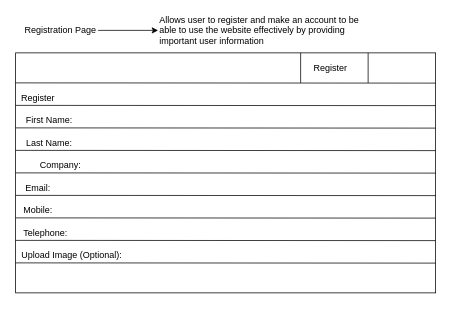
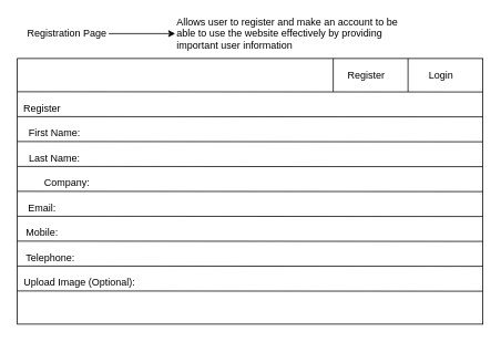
  <mxCell id="0" />
  <mxCell id="1" parent="0" />
  <mxCell id="2" value="" style="rounded=0;whiteSpace=wrap;html=1;" vertex="1" parent="1"><mxGeometry x="20" y="70" width="560" height="320" as="geometry" /></mxCell>
  <mxCell id="3" value="" style="endArrow=none;html=1;entryX=1;entryY=0.126;entryDx=0;entryDy=0;entryPerimeter=0;" edge="1" parent="1"><mxGeometry width="50" height="50" relative="1" as="geometry"><mxPoint x="20" y="110" as="sourcePoint" /><mxPoint x="580" y="110.32" as="targetPoint" /></mxGeometry></mxCell>
  <mxCell id="4" value="" style="endArrow=none;html=1;entryX=1;entryY=0.126;entryDx=0;entryDy=0;entryPerimeter=0;" edge="1" parent="1"><mxGeometry width="50" height="50" relative="1" as="geometry"><mxPoint x="20" y="140" as="sourcePoint" /><mxPoint x="580" y="140.32" as="targetPoint" /></mxGeometry></mxCell>
  <mxCell id="5" value="" style="endArrow=none;html=1;entryX=1;entryY=0.126;entryDx=0;entryDy=0;entryPerimeter=0;" edge="1" parent="1"><mxGeometry width="50" height="50" relative="1" as="geometry"><mxPoint x="20" y="170" as="sourcePoint" /><mxPoint x="580" y="170.32" as="targetPoint" /></mxGeometry></mxCell>
  <mxCell id="6" value="" style="endArrow=none;html=1;entryX=1;entryY=0.126;entryDx=0;entryDy=0;entryPerimeter=0;" edge="1" parent="1"><mxGeometry width="50" height="50" relative="1" as="geometry"><mxPoint x="20" y="200" as="sourcePoint" /><mxPoint x="580" y="200.32" as="targetPoint" /></mxGeometry></mxCell>
  <mxCell id="7" value="" style="endArrow=none;html=1;entryX=1;entryY=0.126;entryDx=0;entryDy=0;entryPerimeter=0;" edge="1" parent="1"><mxGeometry width="50" height="50" relative="1" as="geometry"><mxPoint x="20" y="230" as="sourcePoint" /><mxPoint x="580" y="230.32" as="targetPoint" /></mxGeometry></mxCell>
  <mxCell id="8" value="" style="endArrow=none;html=1;entryX=1;entryY=0.126;entryDx=0;entryDy=0;entryPerimeter=0;" edge="1" parent="1"><mxGeometry width="50" height="50" relative="1" as="geometry"><mxPoint x="20" y="260" as="sourcePoint" /><mxPoint x="580" y="260.32" as="targetPoint" /></mxGeometry></mxCell>
  <mxCell id="9" value="" style="endArrow=none;html=1;entryX=1;entryY=0.126;entryDx=0;entryDy=0;entryPerimeter=0;" edge="1" parent="1"><mxGeometry width="50" height="50" relative="1" as="geometry"><mxPoint x="20" y="290" as="sourcePoint" /><mxPoint x="580" y="290.32" as="targetPoint" /></mxGeometry></mxCell>
  <mxCell id="10" value="" style="endArrow=none;html=1;entryX=1;entryY=0.126;entryDx=0;entryDy=0;entryPerimeter=0;" edge="1" parent="1"><mxGeometry width="50" height="50" relative="1" as="geometry"><mxPoint x="20" y="320" as="sourcePoint" /><mxPoint x="580" y="320.32" as="targetPoint" /></mxGeometry></mxCell>
  <mxCell id="11" value="" style="endArrow=none;html=1;entryX=1;entryY=0.126;entryDx=0;entryDy=0;entryPerimeter=0;" edge="1" parent="1"><mxGeometry width="50" height="50" relative="1" as="geometry"><mxPoint x="20" y="350" as="sourcePoint" /><mxPoint x="580" y="350.32" as="targetPoint" /></mxGeometry></mxCell>
  <mxCell id="12" value="Register" style="text;html=1;strokeColor=none;fillColor=none;align=center;verticalAlign=middle;whiteSpace=wrap;rounded=0;" vertex="1" parent="1"><mxGeometry x="30" y="120" width="40" height="20" as="geometry" /></mxCell>
  <mxCell id="13" value="First Name:" style="text;html=1;strokeColor=none;fillColor=none;align=center;verticalAlign=middle;whiteSpace=wrap;rounded=0;" vertex="1" parent="1"><mxGeometry x="30" y="150" width="70" height="20" as="geometry" /></mxCell>
  <mxCell id="14" value="Last Name:" style="text;html=1;strokeColor=none;fillColor=none;align=center;verticalAlign=middle;whiteSpace=wrap;rounded=0;" vertex="1" parent="1"><mxGeometry x="30" y="180" width="70" height="20" as="geometry" /></mxCell>
  <mxCell id="15" value="Company:" style="text;html=1;strokeColor=none;fillColor=none;align=center;verticalAlign=middle;whiteSpace=wrap;rounded=0;" vertex="1" parent="1"><mxGeometry x="60" y="210" width="40" height="20" as="geometry" /></mxCell>
  <mxCell id="16" value="Email:" style="text;html=1;strokeColor=none;fillColor=none;align=center;verticalAlign=middle;whiteSpace=wrap;rounded=0;" vertex="1" parent="1"><mxGeometry x="30" y="240" width="40" height="20" as="geometry" /></mxCell>
  <mxCell id="17" value="Mobile:" style="text;html=1;strokeColor=none;fillColor=none;align=center;verticalAlign=middle;whiteSpace=wrap;rounded=0;" vertex="1" parent="1"><mxGeometry x="30" y="270" width="40" height="20" as="geometry" /></mxCell>
  <mxCell id="18" value="Telephone:" style="text;html=1;strokeColor=none;fillColor=none;align=center;verticalAlign=middle;whiteSpace=wrap;rounded=0;" vertex="1" parent="1"><mxGeometry x="40" y="300" width="40" height="20" as="geometry" /></mxCell>
  <mxCell id="19" value="Upload Image (Optional):" style="text;html=1;strokeColor=none;fillColor=none;align=center;verticalAlign=middle;whiteSpace=wrap;rounded=0;" vertex="1" parent="1"><mxGeometry x="20" y="330" width="150" height="20" as="geometry" /></mxCell>
  <mxCell id="20" value="" style="endArrow=none;html=1;" edge="1" parent="1"><mxGeometry width="50" height="50" relative="1" as="geometry"><mxPoint x="400" y="110" as="sourcePoint" /><mxPoint x="400" y="70" as="targetPoint" /></mxGeometry></mxCell>
  <mxCell id="21" style="edgeStyle=orthogonalEdgeStyle;rounded=0;orthogonalLoop=1;jettySize=auto;html=1;exitX=0.5;exitY=1;exitDx=0;exitDy=0;" edge="1" parent="1" source="16" target="16"><mxGeometry relative="1" as="geometry" /></mxCell>
  <mxCell id="22" style="edgeStyle=orthogonalEdgeStyle;rounded=0;orthogonalLoop=1;jettySize=auto;html=1;exitX=0.5;exitY=1;exitDx=0;exitDy=0;" edge="1" parent="1" source="13" target="13"><mxGeometry relative="1" as="geometry" /></mxCell>
  <mxCell id="23" value="" style="endArrow=none;html=1;" edge="1" parent="1"><mxGeometry width="50" height="50" relative="1" as="geometry"><mxPoint x="490" y="110" as="sourcePoint" /><mxPoint x="490" y="70" as="targetPoint" /></mxGeometry></mxCell>
  <mxCell id="24" value="Register" style="text;html=1;strokeColor=none;fillColor=none;align=center;verticalAlign=middle;whiteSpace=wrap;rounded=0;" vertex="1" parent="1"><mxGeometry x="420" y="80" width="40" height="20" as="geometry" /></mxCell>
+ <mxCell id="25" value="Login" style="text;html=1;strokeColor=none;fillColor=none;align=center;verticalAlign=middle;whiteSpace=wrap;rounded=0;" vertex="1" parent="1"><mxGeometry x="510" y="80" width="40" height="20" as="geometry" /></mxCell>
  <mxCell id="26" value="Registration Page" style="text;html=1;strokeColor=none;fillColor=none;align=center;verticalAlign=middle;whiteSpace=wrap;rounded=0;" vertex="1" parent="1"><mxGeometry x="20" y="30" width="120" height="20" as="geometry" /></mxCell>
  <mxCell id="27" value="Allows user to register and make an account to be able to use the website effectively by providing important user information&amp;nbsp;" style="text;html=1;strokeColor=none;fillColor=none;align=left;verticalAlign=middle;whiteSpace=wrap;rounded=0;" vertex="1" parent="1"><mxGeometry x="210" y="20" width="290" height="40" as="geometry" /></mxCell>
  <mxCell id="28" value="" style="endArrow=classic;html=1;entryX=0;entryY=0.5;entryDx=0;entryDy=0;" edge="1" parent="1" target="27"><mxGeometry width="50" height="50" relative="1" as="geometry"><mxPoint x="130" y="40" as="sourcePoint" /><mxPoint x="180" as="targetPoint" y="-10" /></mxGeometry></mxCell>
